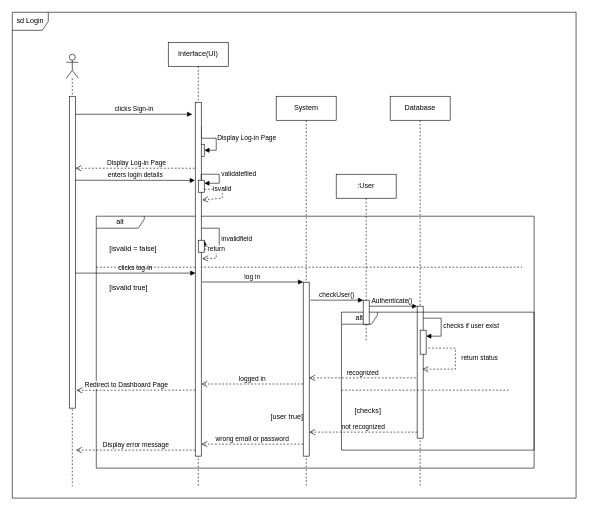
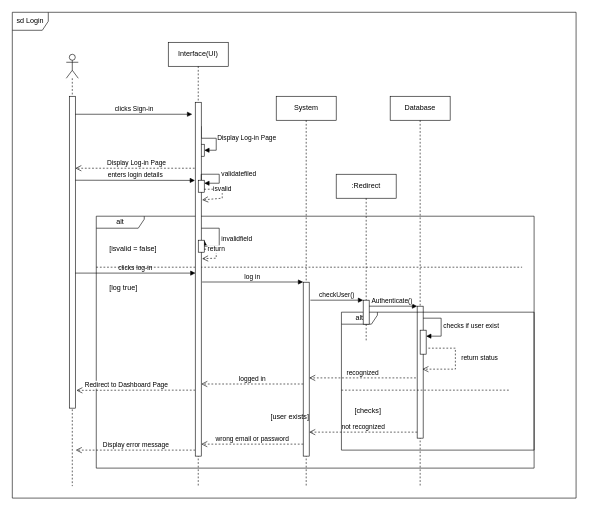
  <mxCell id="0" />
  <mxCell id="1" parent="0" />
  <mxCell id="2" value="System" style="shape=umlLifeline;perimeter=lifelinePerimeter;whiteSpace=wrap;html=1;container=0;dropTarget=0;collapsible=0;recursiveResize=0;outlineConnect=0;portConstraint=eastwest;newEdgeStyle={&quot;edgeStyle&quot;:&quot;elbowEdgeStyle&quot;,&quot;elbow&quot;:&quot;vertical&quot;,&quot;curved&quot;:0,&quot;rounded&quot;:0};strokeColor=#000000;" parent="1" vertex="1"><mxGeometry x="460" y="160" width="100" height="650" as="geometry" /></mxCell>
  <mxCell id="3" value="" style="html=1;points=[];perimeter=orthogonalPerimeter;outlineConnect=0;targetShapes=umlLifeline;portConstraint=eastwest;newEdgeStyle={&quot;edgeStyle&quot;:&quot;elbowEdgeStyle&quot;,&quot;elbow&quot;:&quot;vertical&quot;,&quot;curved&quot;:0,&quot;rounded&quot;:0};strokeColor=#000000;fillColor=#FFFFFF;" parent="2" vertex="1"><mxGeometry x="45" y="310" width="10" height="290" as="geometry" /></mxCell>
  <mxCell id="4" value="Database" style="shape=umlLifeline;perimeter=lifelinePerimeter;whiteSpace=wrap;html=1;container=0;dropTarget=0;collapsible=0;recursiveResize=0;outlineConnect=0;portConstraint=eastwest;newEdgeStyle={&quot;edgeStyle&quot;:&quot;elbowEdgeStyle&quot;,&quot;elbow&quot;:&quot;vertical&quot;,&quot;curved&quot;:0,&quot;rounded&quot;:0};" parent="1" vertex="1"><mxGeometry x="650" y="160" width="100" height="650" as="geometry" /></mxCell>
  <mxCell id="5" value="" style="html=1;points=[];perimeter=orthogonalPerimeter;outlineConnect=0;targetShapes=umlLifeline;portConstraint=eastwest;newEdgeStyle={&quot;edgeStyle&quot;:&quot;elbowEdgeStyle&quot;,&quot;elbow&quot;:&quot;vertical&quot;,&quot;curved&quot;:0,&quot;rounded&quot;:0};fillColor=#FFFFFF;" parent="4" vertex="1"><mxGeometry x="45" y="350" width="10" height="220" as="geometry" /></mxCell>
  <mxCell id="6" value="" style="shape=umlLifeline;perimeter=lifelinePerimeter;whiteSpace=wrap;html=1;container=1;dropTarget=0;collapsible=0;recursiveResize=0;outlineConnect=0;portConstraint=eastwest;newEdgeStyle={&quot;curved&quot;:0,&quot;rounded&quot;:0};participant=umlActor;" vertex="1" parent="1"><mxGeometry x="110" y="90" width="20" height="720" as="geometry" /></mxCell>
  <mxCell id="7" value="" style="html=1;points=[[0,0,0,0,5],[0,1,0,0,-5],[1,0,0,0,5],[1,1,0,0,-5]];perimeter=orthogonalPerimeter;outlineConnect=0;targetShapes=umlLifeline;portConstraint=eastwest;newEdgeStyle={&quot;curved&quot;:0,&quot;rounded&quot;:0};fillColor=#FFFFFF;" vertex="1" parent="6"><mxGeometry x="5" y="70" width="10" height="520" as="geometry" /></mxCell>
  <mxCell id="8" value="sd Login" style="shape=umlFrame;whiteSpace=wrap;html=1;pointerEvents=0;" vertex="1" parent="1"><mxGeometry x="20" y="20" width="940" height="810" as="geometry" /></mxCell>
  <mxCell id="9" value="clicks Sign-in" style="html=1;verticalAlign=bottom;endArrow=block;curved=0;rounded=0;" edge="1" parent="1"><mxGeometry width="80" relative="1" as="geometry"><mxPoint x="125" y="190" as="sourcePoint" /><mxPoint x="320" y="190" as="targetPoint" /><Array as="points" /><mxPoint as="offset" /></mxGeometry></mxCell>
  <mxCell id="10" value="Display Log-in Page" style="html=1;verticalAlign=bottom;endArrow=open;dashed=1;endSize=8;curved=0;rounded=0;" edge="1" parent="1" target="7"><mxGeometry relative="1" as="geometry"><mxPoint x="330" y="280" as="sourcePoint" /><mxPoint x="130" y="280" as="targetPoint" /></mxGeometry></mxCell>
  <mxCell id="11" value="enters login details" style="html=1;verticalAlign=bottom;endArrow=block;curved=0;rounded=0;entryX=-0.045;entryY=0.333;entryDx=0;entryDy=0;entryPerimeter=0;exitX=1.011;exitY=0.332;exitDx=0;exitDy=0;exitPerimeter=0;" edge="1" parent="1"><mxGeometry width="80" relative="1" as="geometry"><mxPoint x="125.11" y="300" as="sourcePoint" /><mxPoint x="324.55" y="300.29" as="targetPoint" /></mxGeometry></mxCell>
  <mxCell id="12" value="checkUser()" style="html=1;verticalAlign=bottom;endArrow=block;curved=0;rounded=0;" edge="1" parent="1" target="42"><mxGeometry x="-0.002" width="80" relative="1" as="geometry"><mxPoint x="517" y="500" as="sourcePoint" /><mxPoint x="600" y="500" as="targetPoint" /><mxPoint as="offset" /></mxGeometry></mxCell>
  <mxCell id="13" value="recognized" style="html=1;verticalAlign=bottom;endArrow=open;dashed=1;endSize=8;curved=0;rounded=0;exitX=-0.213;exitY=0.9;exitDx=0;exitDy=0;exitPerimeter=0;" edge="1" parent="1"><mxGeometry relative="1" as="geometry"><mxPoint x="692.87" y="629.58" as="sourcePoint" /><mxPoint x="515" y="629.58" as="targetPoint" /></mxGeometry></mxCell>
  <mxCell id="14" value="Interface(UI)" style="shape=umlLifeline;perimeter=lifelinePerimeter;whiteSpace=wrap;html=1;container=0;dropTarget=0;collapsible=0;recursiveResize=0;outlineConnect=0;portConstraint=eastwest;newEdgeStyle={&quot;curved&quot;:0,&quot;rounded&quot;:0};" vertex="1" parent="1"><mxGeometry x="280" y="70" width="100" height="740" as="geometry" /></mxCell>
  <mxCell id="15" value="Display Log-in Page" style="html=1;align=left;spacingLeft=2;endArrow=block;rounded=0;edgeStyle=orthogonalEdgeStyle;curved=0;rounded=0;" edge="1" target="16" parent="14"><mxGeometry relative="1" as="geometry"><mxPoint x="55" y="140" as="sourcePoint" /><Array as="points"><mxPoint x="55" y="160" /><mxPoint x="80" y="160" /><mxPoint x="80" y="180" /></Array></mxGeometry></mxCell>
  <mxCell id="16" value="" style="html=1;points=[[0,0,0,0,5],[0,1,0,0,-5],[1,0,0,0,5],[1,1,0,0,-5]];perimeter=orthogonalPerimeter;outlineConnect=0;targetShapes=umlLifeline;portConstraint=eastwest;newEdgeStyle={&quot;curved&quot;:0,&quot;rounded&quot;:0};" vertex="1" parent="14"><mxGeometry x="50" y="170" width="10" height="20" as="geometry" /></mxCell>
  <mxCell id="17" value="clicks log-in" style="html=1;verticalAlign=bottom;endArrow=block;curved=0;rounded=0;entryX=0.039;entryY=0.353;entryDx=0;entryDy=0;entryPerimeter=0;" edge="1" parent="1"><mxGeometry width="80" relative="1" as="geometry"><mxPoint x="125" y="454.84" as="sourcePoint" /><mxPoint x="325.39" y="454.84" as="targetPoint" /></mxGeometry></mxCell>
  <mxCell id="18" value="log in" style="html=1;verticalAlign=bottom;endArrow=block;curved=0;rounded=0;exitX=1.143;exitY=0.356;exitDx=0;exitDy=0;exitPerimeter=0;" edge="1" parent="1"><mxGeometry width="80" relative="1" as="geometry"><mxPoint x="336.43" y="469.71" as="sourcePoint" /><mxPoint x="505" y="469.71" as="targetPoint" /></mxGeometry></mxCell>
  <mxCell id="19" value="logged in" style="html=1;verticalAlign=bottom;endArrow=open;dashed=1;endSize=8;curved=0;rounded=0;" edge="1" parent="1"><mxGeometry relative="1" as="geometry"><mxPoint x="505" y="639.76" as="sourcePoint" /><mxPoint x="335" y="639.76" as="targetPoint" /><mxPoint as="offset" /></mxGeometry></mxCell>
  <mxCell id="20" value="" style="html=1;points=[[0,0,0,0,5],[0,1,0,0,-5],[1,0,0,0,5],[1,1,0,0,-5]];perimeter=orthogonalPerimeter;outlineConnect=0;targetShapes=umlLifeline;portConstraint=eastwest;newEdgeStyle={&quot;curved&quot;:0,&quot;rounded&quot;:0};fillColor=#FFFFFF;" vertex="1" parent="1"><mxGeometry x="700" y="550" width="10" height="40" as="geometry" /></mxCell>
  <mxCell id="21" value="checks if user exist" style="html=1;align=left;spacingLeft=2;endArrow=block;rounded=0;edgeStyle=orthogonalEdgeStyle;curved=0;rounded=0;" edge="1" target="20" parent="1"><mxGeometry relative="1" as="geometry"><mxPoint x="705" y="530" as="sourcePoint" /><Array as="points"><mxPoint x="735" y="560" /></Array></mxGeometry></mxCell>
  <mxCell id="22" value="not recognized" style="html=1;verticalAlign=bottom;endArrow=open;dashed=1;endSize=8;curved=0;rounded=0;" edge="1" parent="1"><mxGeometry relative="1" as="geometry"><mxPoint x="695" y="720" as="sourcePoint" /><mxPoint x="515" y="720" as="targetPoint" /></mxGeometry></mxCell>
  <mxCell id="23" value="wrong email or password" style="html=1;verticalAlign=bottom;endArrow=open;dashed=1;endSize=8;curved=0;rounded=0;" edge="1" parent="1"><mxGeometry relative="1" as="geometry"><mxPoint x="505" y="740" as="sourcePoint" /><mxPoint x="335" y="740" as="targetPoint" /><mxPoint as="offset" /></mxGeometry></mxCell>
  <mxCell id="24" value="alt" style="shape=umlFrame;whiteSpace=wrap;html=1;pointerEvents=0;recursiveResize=0;container=1;collapsible=0;width=80;height=20;" vertex="1" parent="1"><mxGeometry x="160" y="360" width="730" height="420" as="geometry" /></mxCell>
  <mxCell id="25" value="[isvalid = false]" style="text;html=1;" vertex="1" parent="24"><mxGeometry width="100" height="20" relative="1" as="geometry"><mxPoint x="20" y="40" as="offset" /></mxGeometry></mxCell>
- <mxCell id="26" value="[isvalid true]" style="line;strokeWidth=1;dashed=1;labelPosition=center;verticalLabelPosition=bottom;align=left;verticalAlign=top;spacingLeft=20;spacingTop=15;html=1;whiteSpace=wrap;" vertex="1" parent="24"><mxGeometry y="80" width="710" height="10" as="geometry" /></mxCell>
+ <mxCell id="26" value="[log true]" style="line;strokeWidth=1;dashed=1;labelPosition=center;verticalLabelPosition=bottom;align=left;verticalAlign=top;spacingLeft=20;spacingTop=15;html=1;whiteSpace=wrap;" vertex="1" parent="24"><mxGeometry y="80" width="710" height="10" as="geometry" /></mxCell>
  <mxCell id="27" value="Display error message" style="html=1;verticalAlign=bottom;endArrow=open;dashed=1;endSize=8;curved=0;rounded=0;entryX=1.08;entryY=0.916;entryDx=0;entryDy=0;entryPerimeter=0;" edge="1" parent="24"><mxGeometry x="-0.003" relative="1" as="geometry"><mxPoint x="165" y="390.0" as="sourcePoint" /><mxPoint x="-34.2" y="390.0" as="targetPoint" /><mxPoint as="offset" /></mxGeometry></mxCell>
  <mxCell id="28" value="Redirect to Dashboard Page" style="html=1;verticalAlign=bottom;endArrow=open;dashed=1;endSize=8;curved=0;rounded=0;entryX=1.179;entryY=0.643;entryDx=0;entryDy=0;entryPerimeter=0;" edge="1" parent="24"><mxGeometry x="0.16" relative="1" as="geometry"><mxPoint x="165" y="290" as="sourcePoint" /><mxPoint x="-33.21" y="290.36" as="targetPoint" /><Array as="points"><mxPoint x="70" y="290" /></Array><mxPoint as="offset" /></mxGeometry></mxCell>
  <mxCell id="29" value="invalidfield" style="html=1;align=left;spacingLeft=2;endArrow=block;rounded=0;edgeStyle=orthogonalEdgeStyle;curved=0;rounded=0;" edge="1" parent="24"><mxGeometry relative="1" as="geometry"><mxPoint x="175" y="20.0" as="sourcePoint" /><Array as="points"><mxPoint x="205" y="20" /><mxPoint x="205" y="50" /><mxPoint x="180" y="50" /></Array><mxPoint x="180" y="40" as="targetPoint" /></mxGeometry></mxCell>
  <mxCell id="30" value="Authenticate()" style="html=1;verticalAlign=bottom;endArrow=block;curved=0;rounded=0;" edge="1" parent="24" target="5"><mxGeometry width="80" relative="1" as="geometry"><mxPoint x="450" y="150" as="sourcePoint" /><mxPoint x="540" y="150" as="targetPoint" /></mxGeometry></mxCell>
  <mxCell id="31" value="alt" style="shape=umlFrame;whiteSpace=wrap;html=1;pointerEvents=0;recursiveResize=0;container=0;collapsible=0;width=60;height=20;" vertex="1" parent="24"><mxGeometry x="408.75" y="160" width="321.25" height="230" as="geometry" /></mxCell>
- <mxCell id="32" value="[user true&lt;span style=&quot;background-color: transparent; color: light-dark(rgb(0, 0, 0), rgb(255, 255, 255));&quot;&gt;]&lt;/span&gt;" style="text;html=1;" vertex="1" parent="24"><mxGeometry x="278.75" y="300" width="100" height="20" as="geometry"><mxPoint x="10" y="20" as="offset" /></mxGeometry></mxCell>
+ <mxCell id="32" value="[user exists&lt;span style=&quot;background-color: transparent; color: light-dark(rgb(0, 0, 0), rgb(255, 255, 255));&quot;&gt;]&lt;/span&gt;" style="text;html=1;" vertex="1" parent="24"><mxGeometry x="278.75" y="300" width="100" height="20" as="geometry"><mxPoint x="10" y="20" as="offset" /></mxGeometry></mxCell>
  <mxCell id="33" value="[checks&lt;span style=&quot;background-color: light-dark(#ffffff, var(--ge-dark-color, #121212)); color: light-dark(rgb(0, 0, 0), rgb(255, 255, 255));&quot;&gt;]&lt;/span&gt;" style="line;strokeWidth=1;dashed=1;labelPosition=center;verticalLabelPosition=bottom;align=left;verticalAlign=top;spacingLeft=20;spacingTop=15;html=1;whiteSpace=wrap;" vertex="1" parent="24"><mxGeometry x="408.75" y="285" width="280" height="10" as="geometry" /></mxCell>
  <mxCell id="34" value="return status" style="html=1;verticalAlign=bottom;endArrow=open;dashed=1;endSize=8;curved=0;rounded=0;exitX=1;exitY=1;exitDx=0;exitDy=-5;exitPerimeter=0;" edge="1" parent="24"><mxGeometry x="0.037" y="40" relative="1" as="geometry"><mxPoint x="553.75" y="220.0" as="sourcePoint" /><mxPoint x="543.75" y="255" as="targetPoint" /><Array as="points"><mxPoint x="598.75" y="220" /><mxPoint x="598.75" y="255" /><mxPoint x="578.75" y="255" /></Array><mxPoint as="offset" /></mxGeometry></mxCell>
  <mxCell id="35" value="" style="html=1;points=[[0,0,0,0,5],[0,1,0,0,-5],[1,0,0,0,5],[1,1,0,0,-5]];perimeter=orthogonalPerimeter;outlineConnect=0;targetShapes=umlLifeline;portConstraint=eastwest;newEdgeStyle={&quot;curved&quot;:0,&quot;rounded&quot;:0};fillColor=#FFFFFF;" vertex="1" parent="1"><mxGeometry x="325" y="170" width="10" height="590" as="geometry" /></mxCell>
  <mxCell id="36" value="validatefiled" style="html=1;align=left;spacingLeft=2;endArrow=block;rounded=0;edgeStyle=orthogonalEdgeStyle;curved=0;rounded=0;entryX=1;entryY=0;entryDx=0;entryDy=5;entryPerimeter=0;" edge="1" target="37" parent="1" source="37"><mxGeometry relative="1" as="geometry"><mxPoint x="335" y="270" as="sourcePoint" /><Array as="points"><mxPoint x="335" y="290" /><mxPoint x="365" y="290" /><mxPoint x="365" y="305" /></Array><mxPoint x="340" y="300" as="targetPoint" /></mxGeometry></mxCell>
  <mxCell id="37" value="" style="html=1;points=[[0,0,0,0,5],[0,1,0,0,-5],[1,0,0,0,5],[1,1,0,0,-5]];perimeter=orthogonalPerimeter;outlineConnect=0;targetShapes=umlLifeline;portConstraint=eastwest;newEdgeStyle={&quot;curved&quot;:0,&quot;rounded&quot;:0};" vertex="1" parent="1"><mxGeometry x="330" y="300" width="10" height="20" as="geometry" /></mxCell>
  <mxCell id="38" value="isvalid" style="html=1;verticalAlign=bottom;endArrow=open;dashed=1;endSize=8;curved=0;rounded=0;exitX=1;exitY=1;exitDx=0;exitDy=-5;exitPerimeter=0;entryX=1.147;entryY=0.276;entryDx=0;entryDy=0;entryPerimeter=0;" edge="1" parent="1" source="37" target="35"><mxGeometry relative="1" as="geometry"><mxPoint x="480" y="410" as="sourcePoint" /><mxPoint x="400" y="410" as="targetPoint" /><Array as="points"><mxPoint x="370" y="315" /><mxPoint x="370" y="330" /></Array></mxGeometry></mxCell>
  <mxCell id="39" value="" style="html=1;points=[[0,0,0,0,5],[0,1,0,0,-5],[1,0,0,0,5],[1,1,0,0,-5]];perimeter=orthogonalPerimeter;outlineConnect=0;targetShapes=umlLifeline;portConstraint=eastwest;newEdgeStyle={&quot;curved&quot;:0,&quot;rounded&quot;:0};" vertex="1" parent="1"><mxGeometry x="330" y="400" width="10" height="20" as="geometry" /></mxCell>
  <mxCell id="40" value="return" style="html=1;verticalAlign=bottom;endArrow=open;dashed=1;endSize=8;curved=0;rounded=0;exitX=1;exitY=1;exitDx=0;exitDy=-5;exitPerimeter=0;entryX=1.147;entryY=0.442;entryDx=0;entryDy=0;entryPerimeter=0;" edge="1" parent="1" source="39" target="35"><mxGeometry relative="1" as="geometry"><mxPoint x="335" y="330" as="sourcePoint" /><mxPoint x="335" y="345" as="targetPoint" /><Array as="points"><mxPoint x="360" y="415" /><mxPoint x="360" y="430" /></Array></mxGeometry></mxCell>
- <mxCell id="41" value=":User" style="shape=umlLifeline;perimeter=lifelinePerimeter;whiteSpace=wrap;html=1;container=1;dropTarget=0;collapsible=0;recursiveResize=0;outlineConnect=0;portConstraint=eastwest;newEdgeStyle={&quot;curved&quot;:0,&quot;rounded&quot;:0};" vertex="1" parent="1"><mxGeometry x="560" y="290" width="100" height="280" as="geometry" /></mxCell>
+ <mxCell id="41" value=":Redirect" style="shape=umlLifeline;perimeter=lifelinePerimeter;whiteSpace=wrap;html=1;container=1;dropTarget=0;collapsible=0;recursiveResize=0;outlineConnect=0;portConstraint=eastwest;newEdgeStyle={&quot;curved&quot;:0,&quot;rounded&quot;:0};" vertex="1" parent="1"><mxGeometry x="560" y="290" width="100" height="280" as="geometry" /></mxCell>
  <mxCell id="42" value="" style="html=1;points=[[0,0,0,0,5],[0,1,0,0,-5],[1,0,0,0,5],[1,1,0,0,-5]];perimeter=orthogonalPerimeter;outlineConnect=0;targetShapes=umlLifeline;portConstraint=eastwest;newEdgeStyle={&quot;curved&quot;:0,&quot;rounded&quot;:0};" vertex="1" parent="41"><mxGeometry x="45" y="210" width="10" height="40" as="geometry" /></mxCell>
